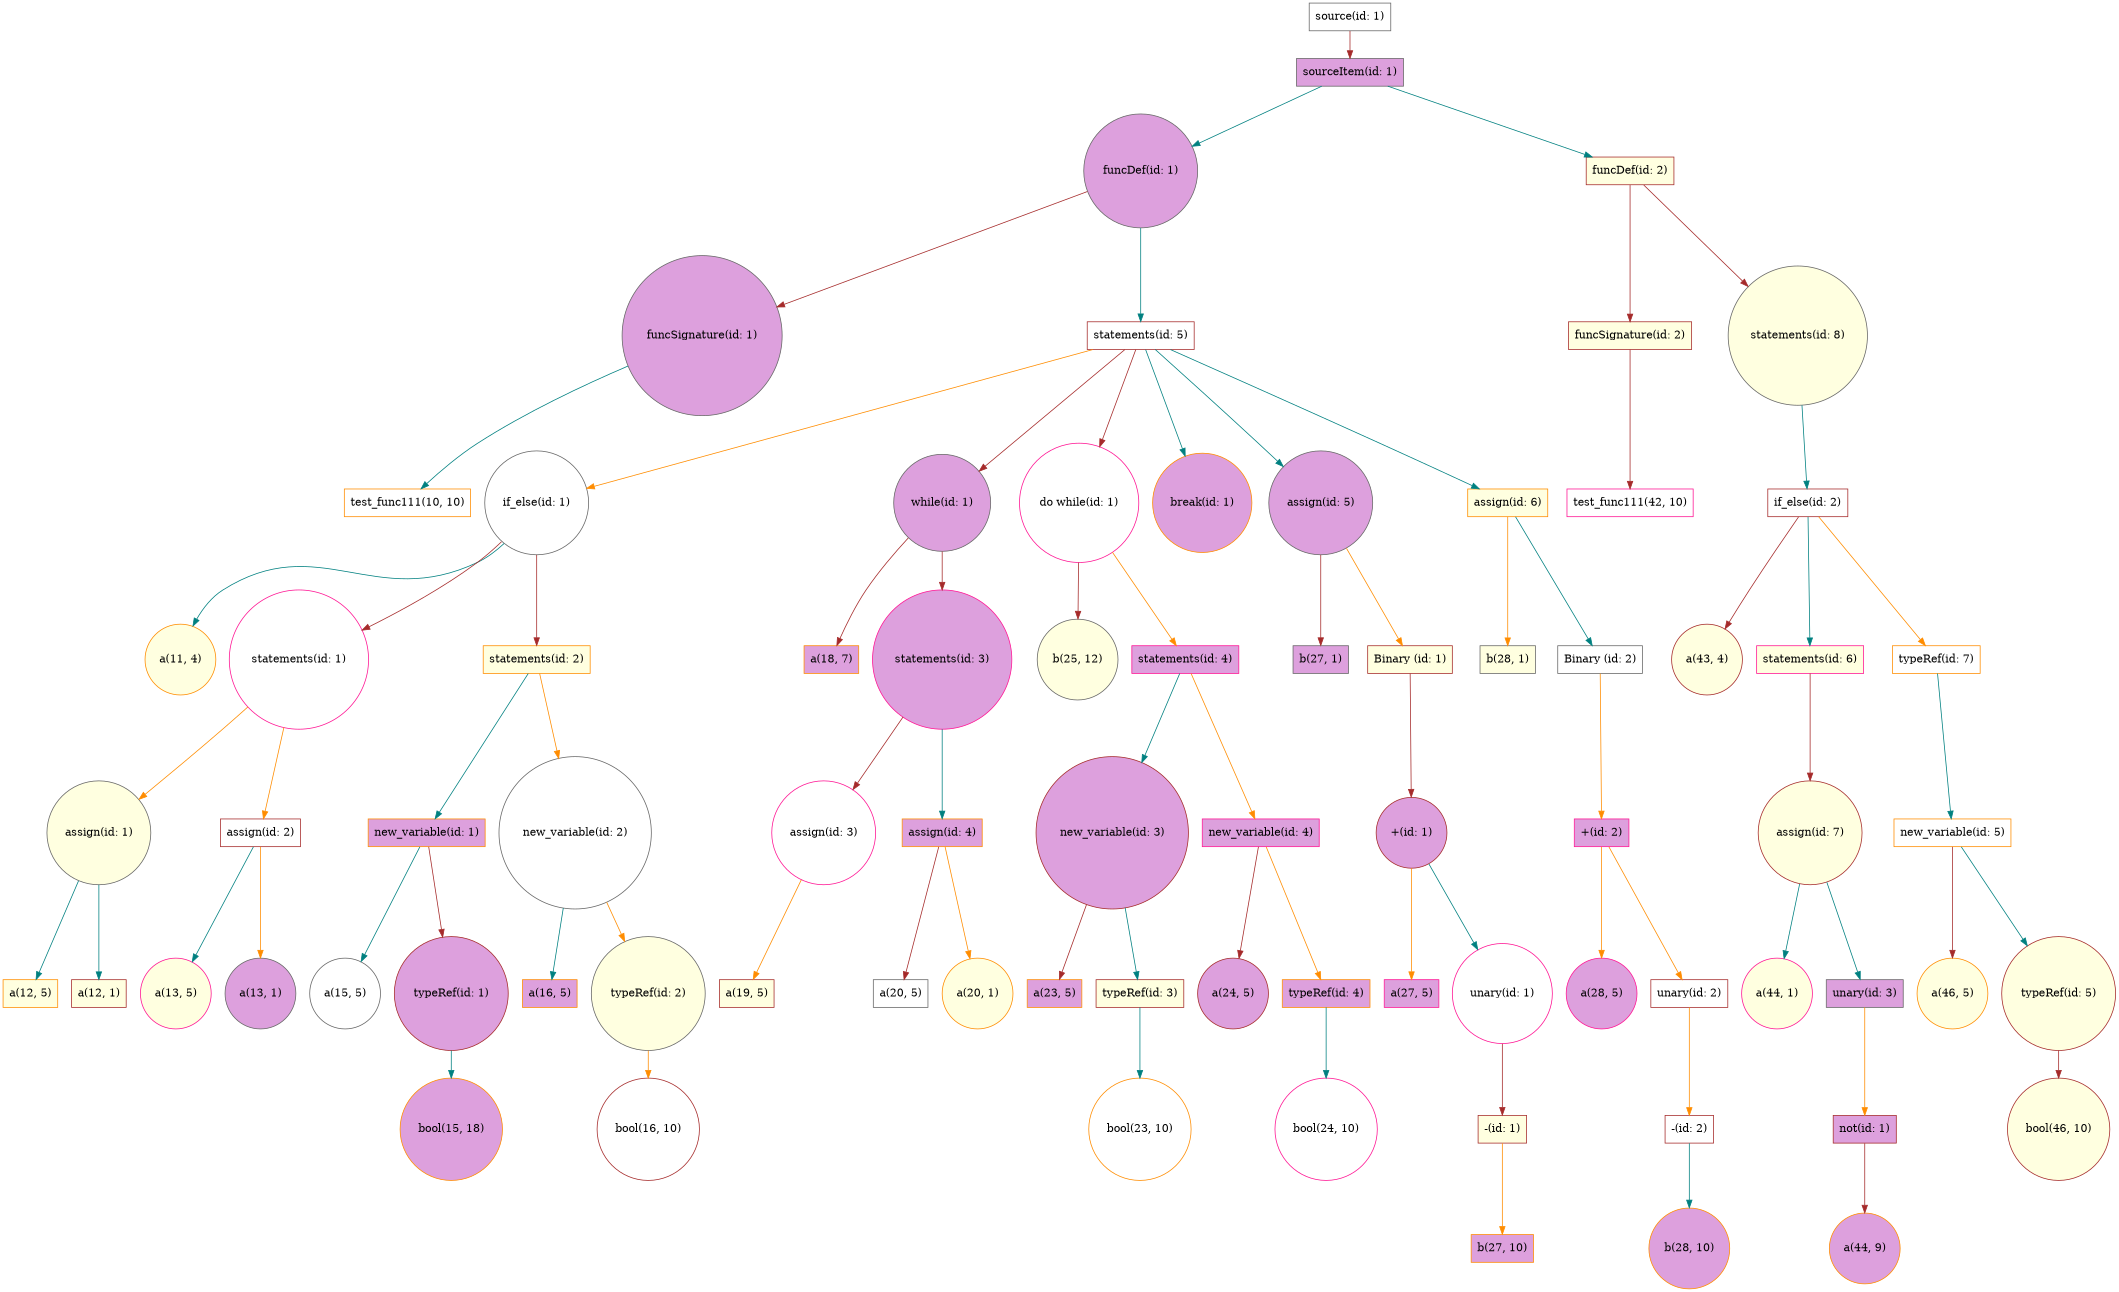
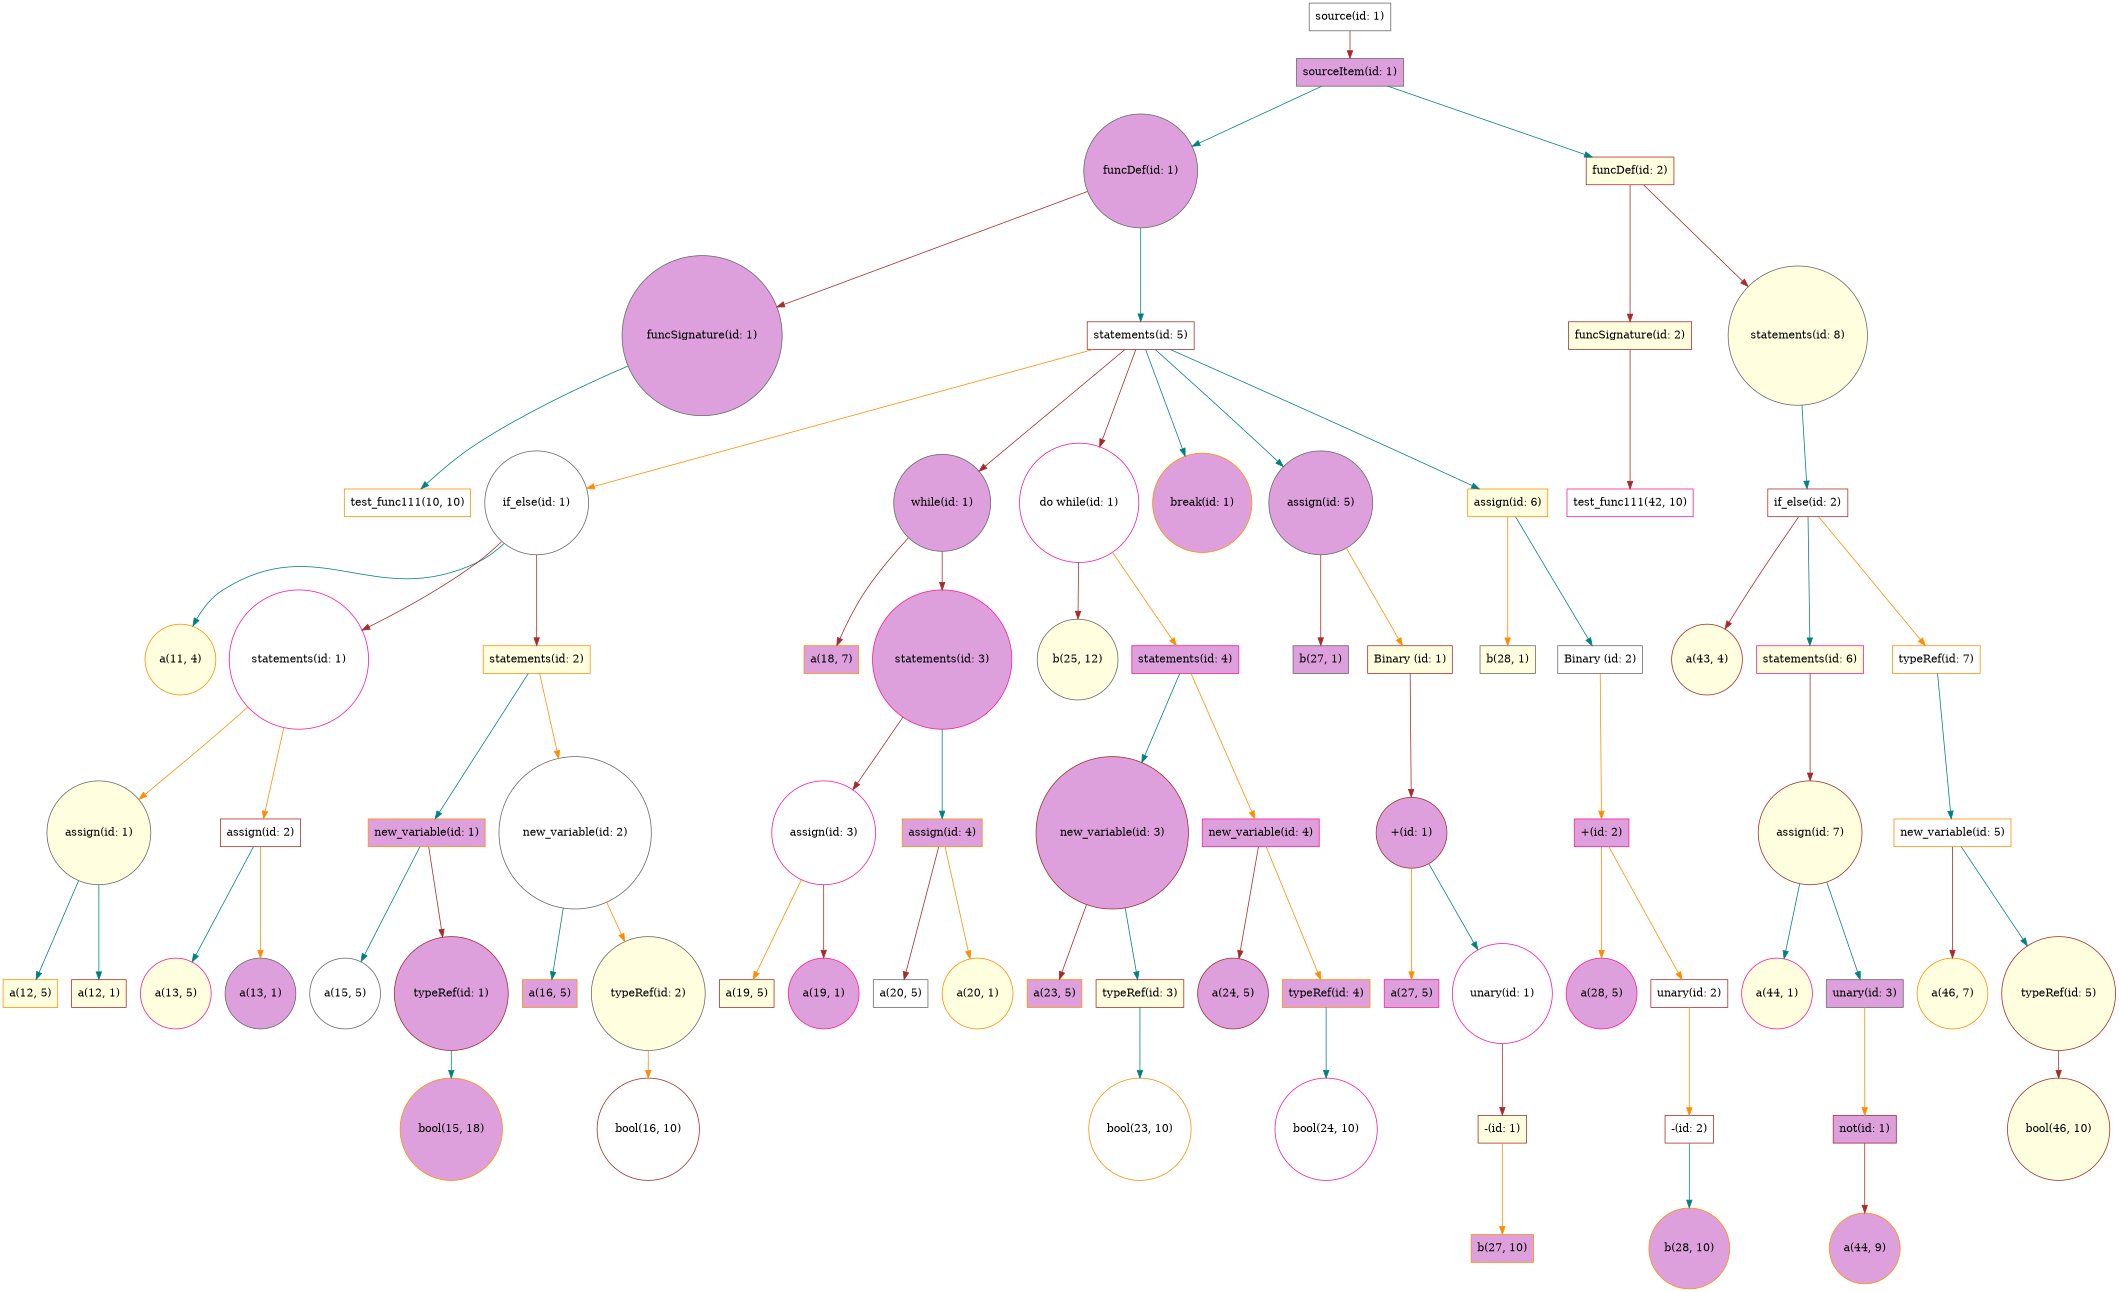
  digraph {
    node [color=brown fillcolor=plum shape=box style=filled]
    edge [color=teal]
    "source(id: 1)" [color=gray40 fillcolor=white]
    "sourceItem(id: 1)" [color=gray40]
    "funcDef(id: 1)" [color=gray40 shape=circle]
    "funcDef(id: 2)" [fillcolor=lightyellow]
    "funcSignature(id: 1)" [color=gray40 shape=circle]
    "statements(id: 5)" [fillcolor=white]
    "funcSignature(id: 2)" [fillcolor=lightyellow]
    "statements(id: 8)" [color=gray40 fillcolor=lightyellow shape=circle]
    "test_func111(10, 10)" [color=darkorange fillcolor=white]
    "if_else(id: 1)" [color=gray40 fillcolor=white shape=circle]
    "while(id: 1)" [color=gray40 shape=circle]
    "do while(id: 1)" [color=deeppink fillcolor=white shape=circle]
    "break(id: 1)" [color=darkorange shape=circle]
    "assign(id: 5)" [color=gray40 shape=circle]
    "assign(id: 6)" [color=darkorange fillcolor=lightyellow]
    "a(11, 4)" [color=darkorange fillcolor=lightyellow shape=circle]
    "statements(id: 1)" [color=deeppink fillcolor=white shape=circle]
    "statements(id: 2)" [color=darkorange fillcolor=lightyellow]
    "a(18, 7)" [color=darkorange]
    "statements(id: 3)" [color=deeppink shape=circle]
    "b(25, 12)" [color=gray40 fillcolor=lightyellow shape=circle]
    "statements(id: 4)" [color=deeppink]
    "b(27, 1)" [color=gray40]
    "Binary (id: 1)" [fillcolor=lightyellow]
    "b(28, 1)" [color=gray40 fillcolor=lightyellow]
    "Binary (id: 2)" [color=gray40 fillcolor=white]
    "assign(id: 1)" [color=gray40 fillcolor=lightyellow shape=circle]
    "assign(id: 2)" [fillcolor=white]
    "new_variable(id: 1)" [color=darkorange]
    "new_variable(id: 2)" [color=gray40 fillcolor=white shape=circle]
    "a(12, 5)" [color=darkorange fillcolor=lightyellow]
    "a(12, 1)" [fillcolor=lightyellow]
    "a(13, 5)" [color=deeppink fillcolor=lightyellow shape=circle]
    "a(13, 1)" [color=gray40 shape=circle]
    "a(15, 5)" [color=gray40 fillcolor=white shape=circle]
    "typeRef(id: 1)" [shape=circle]
    "a(16, 5)" [color=darkorange]
    "typeRef(id: 2)" [color=gray40 fillcolor=lightyellow shape=circle]
    n39 [color=darkorange label="bool(15, 18)" shape=circle]
    "bool(16, 10)" [fillcolor=white shape=circle]
    "assign(id: 3)" [color=deeppink fillcolor=white shape=circle]
    "assign(id: 4)" [color=darkorange]
    "a(19, 5)" [fillcolor=lightyellow]
+   "a(19, 1)" [color=deeppink shape=circle]
    "a(20, 5)" [color=gray40 fillcolor=white]
    "a(20, 1)" [color=darkorange fillcolor=lightyellow shape=circle]
    "new_variable(id: 3)" [shape=circle]
    "new_variable(id: 4)" [color=deeppink]
    "a(23, 5)" [color=darkorange]
    "typeRef(id: 3)" [fillcolor=lightyellow]
    "a(24, 5)" [shape=circle]
    "typeRef(id: 4)" [color=darkorange]
    "bool(23, 10)" [color=darkorange fillcolor=white shape=circle]
    "bool(24, 10)" [color=deeppink fillcolor=white shape=circle]
    "+(id: 1)" [shape=circle]
    "a(27, 5)" [color=deeppink]
    "unary(id: 1)" [color=deeppink fillcolor=white shape=circle]
    "-(id: 1)" [fillcolor=lightyellow]
    "b(27, 10)" [color=darkorange]
    "+(id: 2)" [color=deeppink]
    "a(28, 5)" [color=deeppink shape=circle]
    "unary(id: 2)" [fillcolor=white]
    "-(id: 2)" [fillcolor=white]
    "b(28, 10)" [color=darkorange shape=circle]
    "test_func111(42, 10)" [color=deeppink fillcolor=white]
    "if_else(id: 2)" [fillcolor=white]
    "a(43, 4)" [fillcolor=lightyellow shape=circle]
    "statements(id: 6)" [color=deeppink fillcolor=lightyellow]
    n69 [color=darkorange fillcolor=white label="typeRef(id: 7)"]
    "assign(id: 7)" [fillcolor=lightyellow shape=circle]
    "new_variable(id: 5)" [color=darkorange fillcolor=white]
    "a(44, 1)" [color=deeppink fillcolor=lightyellow shape=circle]
    "unary(id: 3)" [color=gray40]
    "not(id: 1)"
    "a(44, 9)" [color=darkorange shape=circle]
-   "a(46, 5)" [color=darkorange fillcolor=lightyellow shape=circle]
+   "a(46, 5)" [color=darkorange fillcolor=lightyellow shape=circle label="a(46, 7)"]
    "typeRef(id: 5)" [fillcolor=lightyellow shape=circle]
    "bool(46, 10)" [fillcolor=lightyellow shape=circle]
    "source(id: 1)" -> "sourceItem(id: 1)" [color=brown]
    "sourceItem(id: 1)" -> "funcDef(id: 1)"
    "sourceItem(id: 1)" -> "funcDef(id: 2)"
    "funcDef(id: 1)" -> "funcSignature(id: 1)" [color=brown]
    "funcDef(id: 1)" -> "statements(id: 5)"
    "funcDef(id: 2)" -> "funcSignature(id: 2)" [color=brown]
    "funcDef(id: 2)" -> "statements(id: 8)" [color=brown]
    "funcSignature(id: 1)" -> "test_func111(10, 10)"
    "statements(id: 5)" -> "if_else(id: 1)" [color=darkorange]
    "statements(id: 5)" -> "while(id: 1)" [color=brown]
    "statements(id: 5)" -> "do while(id: 1)" [color=brown]
    "statements(id: 5)" -> "break(id: 1)"
    "statements(id: 5)" -> "assign(id: 5)"
    "statements(id: 5)" -> "assign(id: 6)"
    "funcSignature(id: 2)" -> "test_func111(42, 10)" [color=brown]
    "statements(id: 8)" -> "if_else(id: 2)"
    "if_else(id: 1)" -> "a(11, 4)"
    "if_else(id: 1)" -> "statements(id: 1)" [color=brown]
    "if_else(id: 1)" -> "statements(id: 2)" [color=brown]
    "while(id: 1)" -> "a(18, 7)" [color=brown]
    "while(id: 1)" -> "statements(id: 3)" [color=brown]
    "do while(id: 1)" -> "b(25, 12)" [color=brown]
    "do while(id: 1)" -> "statements(id: 4)" [color=darkorange]
    "assign(id: 5)" -> "b(27, 1)" [color=brown]
    "assign(id: 5)" -> "Binary (id: 1)" [color=darkorange]
    "assign(id: 6)" -> "b(28, 1)" [color=darkorange]
    "assign(id: 6)" -> "Binary (id: 2)"
    "statements(id: 1)" -> "assign(id: 1)" [color=darkorange]
    "statements(id: 1)" -> "assign(id: 2)" [color=darkorange]
    "statements(id: 2)" -> "new_variable(id: 1)"
    "statements(id: 2)" -> "new_variable(id: 2)" [color=darkorange]
    "statements(id: 3)" -> "assign(id: 3)" [color=brown]
    "statements(id: 3)" -> "assign(id: 4)"
    "statements(id: 4)" -> "new_variable(id: 3)"
    "statements(id: 4)" -> "new_variable(id: 4)" [color=darkorange]
    "Binary (id: 1)" -> "+(id: 1)" [color=brown]
    "Binary (id: 2)" -> "+(id: 2)" [color=darkorange]
    "assign(id: 1)" -> "a(12, 5)"
    "assign(id: 1)" -> "a(12, 1)"
    "assign(id: 2)" -> "a(13, 5)"
    "assign(id: 2)" -> "a(13, 1)" [color=darkorange]
    "new_variable(id: 1)" -> "a(15, 5)"
    "new_variable(id: 1)" -> "typeRef(id: 1)" [color=brown]
    "new_variable(id: 2)" -> "a(16, 5)"
    "new_variable(id: 2)" -> "typeRef(id: 2)" [color=darkorange]
    "typeRef(id: 1)" -> n39
    "typeRef(id: 2)" -> "bool(16, 10)" [color=darkorange]
    "assign(id: 3)" -> "a(19, 5)" [color=darkorange]
+   "assign(id: 3)" -> "a(19, 1)" [color=brown]
    "assign(id: 4)" -> "a(20, 5)" [color=brown]
    "assign(id: 4)" -> "a(20, 1)" [color=darkorange]
    "new_variable(id: 3)" -> "a(23, 5)" [color=brown]
    "new_variable(id: 3)" -> "typeRef(id: 3)"
    "new_variable(id: 4)" -> "a(24, 5)" [color=brown]
    "new_variable(id: 4)" -> "typeRef(id: 4)" [color=darkorange]
    "typeRef(id: 3)" -> "bool(23, 10)"
    "typeRef(id: 4)" -> "bool(24, 10)"
    "+(id: 1)" -> "a(27, 5)" [color=darkorange]
    "+(id: 1)" -> "unary(id: 1)"
    "unary(id: 1)" -> "-(id: 1)" [color=brown]
    "-(id: 1)" -> "b(27, 10)" [color=darkorange]
    "+(id: 2)" -> "a(28, 5)" [color=darkorange]
    "+(id: 2)" -> "unary(id: 2)" [color=darkorange]
    "unary(id: 2)" -> "-(id: 2)" [color=darkorange]
    "-(id: 2)" -> "b(28, 10)"
    "if_else(id: 2)" -> "a(43, 4)" [color=brown]
    "if_else(id: 2)" -> "statements(id: 6)"
    "if_else(id: 2)" -> n69 [color=darkorange]
    "statements(id: 6)" -> "assign(id: 7)" [color=brown]
    n69 -> "new_variable(id: 5)"
    "assign(id: 7)" -> "a(44, 1)"
    "assign(id: 7)" -> "unary(id: 3)"
    "new_variable(id: 5)" -> "a(46, 5)" [color=brown]
    "new_variable(id: 5)" -> "typeRef(id: 5)"
    "unary(id: 3)" -> "not(id: 1)" [color=darkorange]
    "not(id: 1)" -> "a(44, 9)" [color=brown]
    "typeRef(id: 5)" -> "bool(46, 10)" [color=brown]
  }
